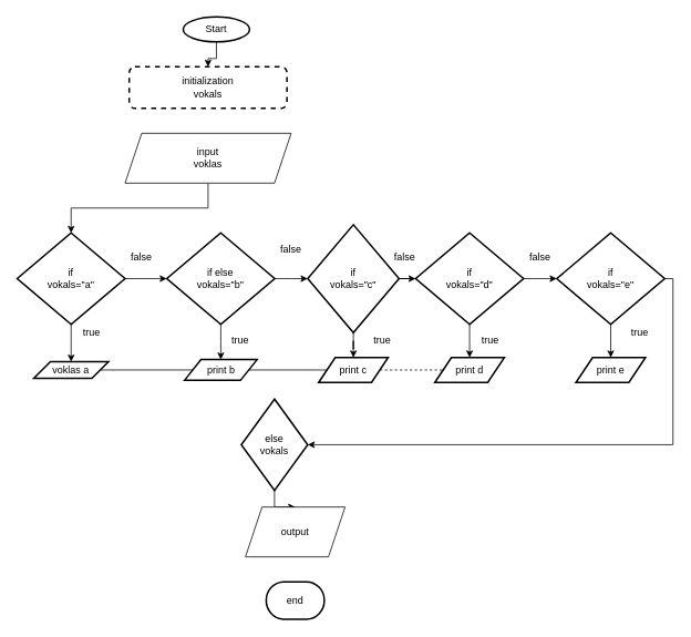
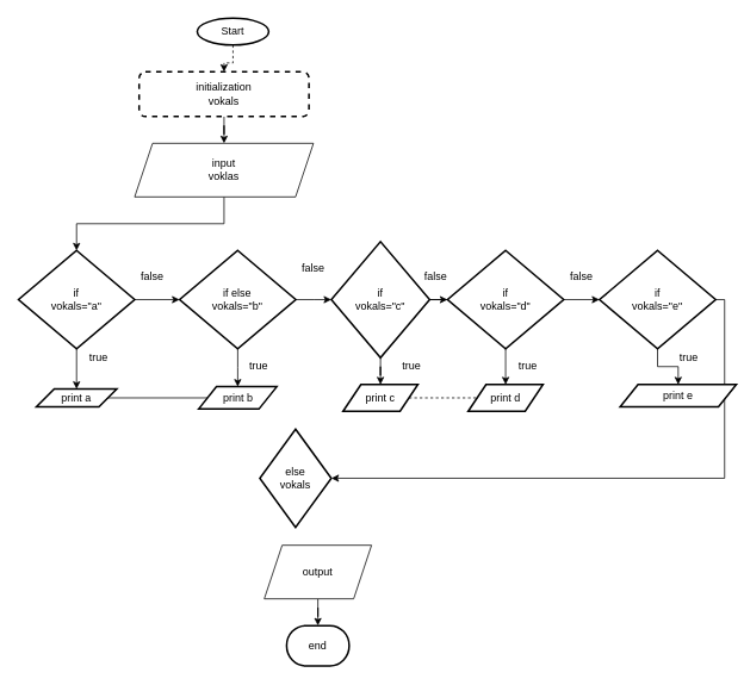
  <mxCell id="0" />
  <mxCell id="1" parent="0" />
- <mxCell id="2" value="" style="edgeStyle=orthogonalEdgeStyle;rounded=0;orthogonalLoop=1;jettySize=auto;html=1;" parent="1" source="3" target="5" edge="1"><mxGeometry relative="1" as="geometry" /></mxCell>
+ <mxCell id="2" value="" style="edgeStyle=orthogonalEdgeStyle;rounded=0;orthogonalLoop=1;jettySize=auto;html=1;dashed=1;" parent="1" source="3" target="5" edge="1"><mxGeometry relative="1" as="geometry" /></mxCell>
  <mxCell id="3" value="Start" style="strokeWidth=2;html=1;shape=mxgraph.flowchart.start_1;whiteSpace=wrap;fontFamily=Helvetica;fontSize=12;fontColor=#000000;align=center;strokeColor=#000000;fillColor=#ffffff;" parent="1" vertex="1"><mxGeometry x="220" y="20" width="80" height="30" as="geometry" /></mxCell>
+ <mxCell id="4" value="" style="edgeStyle=orthogonalEdgeStyle;rounded=0;orthogonalLoop=1;jettySize=auto;html=1;" parent="1" source="5" target="8" edge="1"><mxGeometry relative="1" as="geometry" /></mxCell>
  <mxCell id="5" value="initialization&lt;br&gt;vokals" style="rounded=1;whiteSpace=wrap;html=1;absoluteArcSize=1;arcSize=14;strokeWidth=2;dashed=1;" parent="1" vertex="1"><mxGeometry x="155" y="80" width="190" height="50" as="geometry" /></mxCell>
  <mxCell id="6" value="" style="strokeWidth=2;html=1;shape=mxgraph.flowchart.annotation_1;align=left;pointerEvents=1;" parent="1" vertex="1"><mxGeometry x="290" y="190" height="100" as="geometry" /></mxCell>
  <mxCell id="7" value="" style="edgeStyle=orthogonalEdgeStyle;rounded=0;orthogonalLoop=1;jettySize=auto;html=1;" parent="1" source="8" target="12" edge="1"><mxGeometry relative="1" as="geometry" /></mxCell>
  <mxCell id="8" value="input&lt;br&gt;voklas" style="shape=parallelogram;perimeter=parallelogramPerimeter;whiteSpace=wrap;html=1;fixedSize=1;" parent="1" vertex="1"><mxGeometry x="150" y="160" width="200" height="60" as="geometry" /></mxCell>
  <mxCell id="9" value="end" style="strokeWidth=2;html=1;shape=mxgraph.flowchart.terminator;whiteSpace=wrap;" parent="1" vertex="1"><mxGeometry x="320" y="700" width="70" height="45" as="geometry" /></mxCell>
  <mxCell id="10" value="" style="edgeStyle=orthogonalEdgeStyle;rounded=0;orthogonalLoop=1;jettySize=auto;html=1;" parent="1" source="12" target="26" edge="1"><mxGeometry relative="1" as="geometry" /></mxCell>
  <mxCell id="11" value="" style="edgeStyle=orthogonalEdgeStyle;rounded=0;orthogonalLoop=1;jettySize=auto;html=1;" parent="1" source="12" target="15" edge="1"><mxGeometry relative="1" as="geometry" /></mxCell>
  <mxCell id="12" value="if&lt;br&gt;vokals=&quot;a&quot;" style="strokeWidth=2;html=1;shape=mxgraph.flowchart.decision;whiteSpace=wrap;" parent="1" vertex="1"><mxGeometry y="280" width="130" height="110" as="geometry" x="20" /></mxCell>
  <mxCell id="13" value="" style="edgeStyle=orthogonalEdgeStyle;rounded=0;orthogonalLoop=1;jettySize=auto;html=1;" parent="1" source="15" target="30" edge="1"><mxGeometry relative="1" as="geometry" /></mxCell>
  <mxCell id="14" value="" style="edgeStyle=orthogonalEdgeStyle;rounded=0;orthogonalLoop=1;jettySize=auto;html=1;" parent="1" source="15" target="18" edge="1"><mxGeometry relative="1" as="geometry" /></mxCell>
  <mxCell id="15" value="if else&lt;br&gt;vokals=&quot;b&quot;" style="strokeWidth=2;html=1;shape=mxgraph.flowchart.decision;whiteSpace=wrap;" parent="1" vertex="1"><mxGeometry x="200.25" y="280" width="130" height="110" as="geometry" /></mxCell>
  <mxCell id="16" value="" style="edgeStyle=orthogonalEdgeStyle;rounded=0;orthogonalLoop=1;jettySize=auto;html=1;" parent="1" source="18" target="35" edge="1"><mxGeometry relative="1" as="geometry" /></mxCell>
  <mxCell id="17" value="" style="edgeStyle=orthogonalEdgeStyle;rounded=0;orthogonalLoop=1;jettySize=auto;html=1;" parent="1" source="18" target="21" edge="1"><mxGeometry relative="1" as="geometry" /></mxCell>
  <mxCell id="18" value="if&lt;br&gt;vokals=&quot;c&quot;" style="strokeWidth=2;html=1;shape=mxgraph.flowchart.decision;whiteSpace=wrap;direction=south;" parent="1" vertex="1"><mxGeometry x="370" y="270" width="110" height="130" as="geometry" /></mxCell>
  <mxCell id="19" value="" style="edgeStyle=orthogonalEdgeStyle;rounded=0;orthogonalLoop=1;jettySize=auto;html=1;" parent="1" source="21" target="24" edge="1"><mxGeometry relative="1" as="geometry" /></mxCell>
  <mxCell id="20" value="" style="edgeStyle=orthogonalEdgeStyle;rounded=0;orthogonalLoop=1;jettySize=auto;html=1;" parent="1" source="21" target="39" edge="1"><mxGeometry relative="1" as="geometry" /></mxCell>
  <mxCell id="21" value="if&lt;br&gt;vokals=&quot;d&quot;" style="strokeWidth=2;html=1;shape=mxgraph.flowchart.decision;whiteSpace=wrap;" parent="1" vertex="1"><mxGeometry x="500" y="280" width="130" height="110" as="geometry" /></mxCell>
  <mxCell id="22" value="" style="edgeStyle=orthogonalEdgeStyle;rounded=0;orthogonalLoop=1;jettySize=auto;html=1;" parent="1" source="24" target="40" edge="1"><mxGeometry relative="1" as="geometry" /></mxCell>
  <mxCell id="23" value="" style="edgeStyle=orthogonalEdgeStyle;rounded=0;orthogonalLoop=1;jettySize=auto;html=1;entryX=1;entryY=0.5;entryDx=0;entryDy=0;entryPerimeter=0;" parent="1" source="24" target="43" edge="1"><mxGeometry relative="1" as="geometry"><mxPoint x="690" y="760" as="targetPoint" /><Array as="points"><mxPoint x="810" y="335" /><mxPoint x="810" y="535" /></Array></mxGeometry></mxCell>
  <mxCell id="24" value="if&lt;br&gt;vokals=&quot;e&quot;" style="strokeWidth=2;html=1;shape=mxgraph.flowchart.decision;whiteSpace=wrap;" parent="1" vertex="1"><mxGeometry x="670" y="280" width="130" height="110" as="geometry" /></mxCell>
  <mxCell id="25" value="" style="edgeStyle=orthogonalEdgeStyle;rounded=0;orthogonalLoop=1;jettySize=auto;html=1;endArrow=none;endFill=0;" edge="1" parent="1" source="26" target="30"><mxGeometry relative="1" as="geometry" /></mxCell>
- <mxCell id="26" value="voklas a" style="shape=parallelogram;perimeter=parallelogramPerimeter;whiteSpace=wrap;html=1;fixedSize=1;strokeWidth=2;" parent="1" vertex="1"><mxGeometry x="40" y="435" width="90" height="20" as="geometry" /></mxCell>
+ <mxCell id="26" value="print a" style="shape=parallelogram;perimeter=parallelogramPerimeter;whiteSpace=wrap;html=1;fixedSize=1;strokeWidth=2;" parent="1" vertex="1"><mxGeometry x="40" y="435" width="90" height="20" as="geometry" /></mxCell>
  <mxCell id="27" value="true" style="text;html=1;strokeColor=none;fillColor=none;align=center;verticalAlign=middle;whiteSpace=wrap;rounded=0;" parent="1" vertex="1"><mxGeometry x="269" y="400" width="40" height="20" as="geometry" /></mxCell>
  <mxCell id="28" value="false" style="text;html=1;strokeColor=none;fillColor=none;align=center;verticalAlign=middle;whiteSpace=wrap;rounded=0;" parent="1" vertex="1"><mxGeometry x="150" y="300" width="40" height="20" as="geometry" /></mxCell>
- <mxCell id="29" value="" style="edgeStyle=orthogonalEdgeStyle;rounded=0;orthogonalLoop=1;jettySize=auto;html=1;entryX=0;entryY=0.5;entryDx=0;entryDy=0;endArrow=none;endFill=0;" edge="1" parent="1" source="30" target="35"><mxGeometry relative="1" as="geometry" /></mxCell>
  <mxCell id="30" value="print b" style="shape=parallelogram;perimeter=parallelogramPerimeter;whiteSpace=wrap;html=1;fixedSize=1;strokeWidth=2;" parent="1" vertex="1"><mxGeometry x="221.5" y="432.5" width="87.5" height="25" as="geometry" /></mxCell>
  <mxCell id="31" value="true" style="text;html=1;strokeColor=none;fillColor=none;align=center;verticalAlign=middle;whiteSpace=wrap;rounded=0;" parent="1" vertex="1"><mxGeometry x="90" y="390" width="40" height="20" as="geometry" /></mxCell>
  <mxCell id="32" value="true" style="text;html=1;strokeColor=none;fillColor=none;align=center;verticalAlign=middle;whiteSpace=wrap;rounded=0;" parent="1" vertex="1"><mxGeometry x="440" y="400" width="40" height="20" as="geometry" /></mxCell>
  <mxCell id="33" value="false" style="text;html=1;strokeColor=none;fillColor=none;align=center;verticalAlign=middle;whiteSpace=wrap;rounded=0;" parent="1" vertex="1"><mxGeometry x="330" y="290" width="40" height="20" as="geometry" /></mxCell>
  <mxCell id="34" value="" style="edgeStyle=orthogonalEdgeStyle;rounded=0;orthogonalLoop=1;jettySize=auto;html=1;endArrow=none;endFill=0;dashed=1;" edge="1" parent="1" source="35" target="39"><mxGeometry relative="1" as="geometry" /></mxCell>
  <mxCell id="35" value="print c" style="shape=parallelogram;perimeter=parallelogramPerimeter;whiteSpace=wrap;html=1;fixedSize=1;strokeWidth=2;" parent="1" vertex="1"><mxGeometry x="383.13" y="430" width="83.75" height="30" as="geometry" /></mxCell>
  <mxCell id="36" value="false" style="text;html=1;strokeColor=none;fillColor=none;align=center;verticalAlign=middle;whiteSpace=wrap;rounded=0;" parent="1" vertex="1"><mxGeometry x="630" y="300" width="40" height="20" as="geometry" /></mxCell>
  <mxCell id="37" value="false" style="text;html=1;strokeColor=none;fillColor=none;align=center;verticalAlign=middle;whiteSpace=wrap;rounded=0;" parent="1" vertex="1"><mxGeometry x="466.88" y="300" width="40" height="20" as="geometry" /></mxCell>
  <mxCell id="38" value="true" style="text;html=1;strokeColor=none;fillColor=none;align=center;verticalAlign=middle;whiteSpace=wrap;rounded=0;" parent="1" vertex="1"><mxGeometry x="570" y="400" width="40" height="20" as="geometry" /></mxCell>
  <mxCell id="39" value="print d" style="shape=parallelogram;perimeter=parallelogramPerimeter;whiteSpace=wrap;html=1;fixedSize=1;strokeWidth=2;" parent="1" vertex="1"><mxGeometry x="523.12" y="430" width="83.75" height="30" as="geometry" /></mxCell>
- <mxCell id="40" value="print e" style="shape=parallelogram;perimeter=parallelogramPerimeter;whiteSpace=wrap;html=1;fixedSize=1;strokeWidth=2;" parent="1" vertex="1"><mxGeometry x="693.13" y="430" width="83.75" height="30" as="geometry" /></mxCell>
+ <mxCell id="40" value="print e" style="shape=parallelogram;perimeter=parallelogramPerimeter;whiteSpace=wrap;html=1;fixedSize=1;strokeWidth=2;" parent="1" vertex="1"><mxGeometry x="693.13" y="430" width="130" height="25" as="geometry" /></mxCell>
  <mxCell id="41" value="true" style="text;html=1;strokeColor=none;fillColor=none;align=center;verticalAlign=middle;whiteSpace=wrap;rounded=0;" parent="1" vertex="1"><mxGeometry x="750" y="390" width="40" height="20" as="geometry" /></mxCell>
- <mxCell id="42" value="" style="edgeStyle=orthogonalEdgeStyle;rounded=0;orthogonalLoop=1;jettySize=auto;html=1;" parent="1" source="43" target="45" edge="1"><mxGeometry relative="1" as="geometry" /></mxCell>
  <mxCell id="43" value="else&lt;br&gt;vokals" style="strokeWidth=2;html=1;shape=mxgraph.flowchart.decision;whiteSpace=wrap;" parent="1" vertex="1"><mxGeometry x="290" y="480" width="80" height="110" as="geometry" /></mxCell>
+ <mxCell id="44" value="" style="edgeStyle=orthogonalEdgeStyle;rounded=0;orthogonalLoop=1;jettySize=auto;html=1;" parent="1" source="45" target="9" edge="1"><mxGeometry relative="1" as="geometry" /></mxCell>
  <mxCell id="45" value="output" style="shape=parallelogram;perimeter=parallelogramPerimeter;whiteSpace=wrap;html=1;fixedSize=1;arcSize=6;" parent="1" vertex="1"><mxGeometry x="295" y="610" width="120" height="60" as="geometry" /></mxCell>
